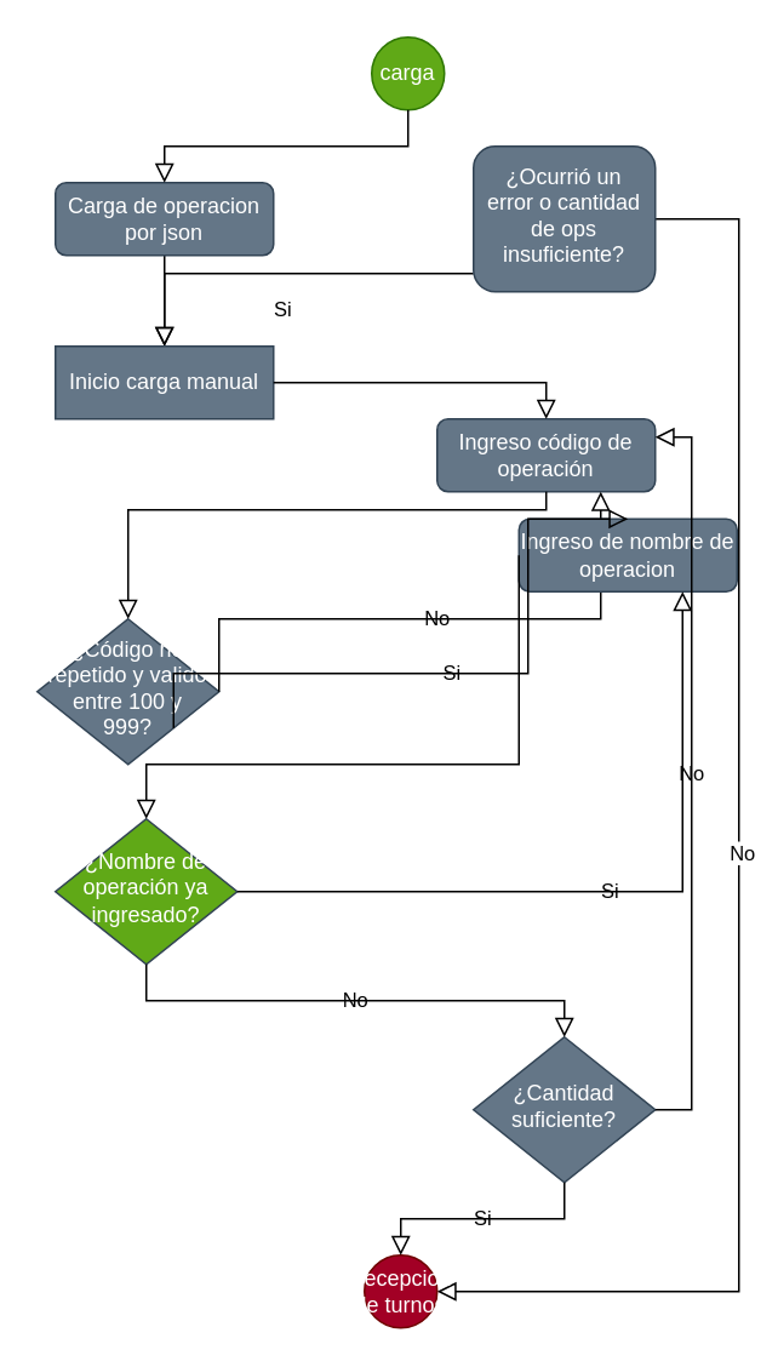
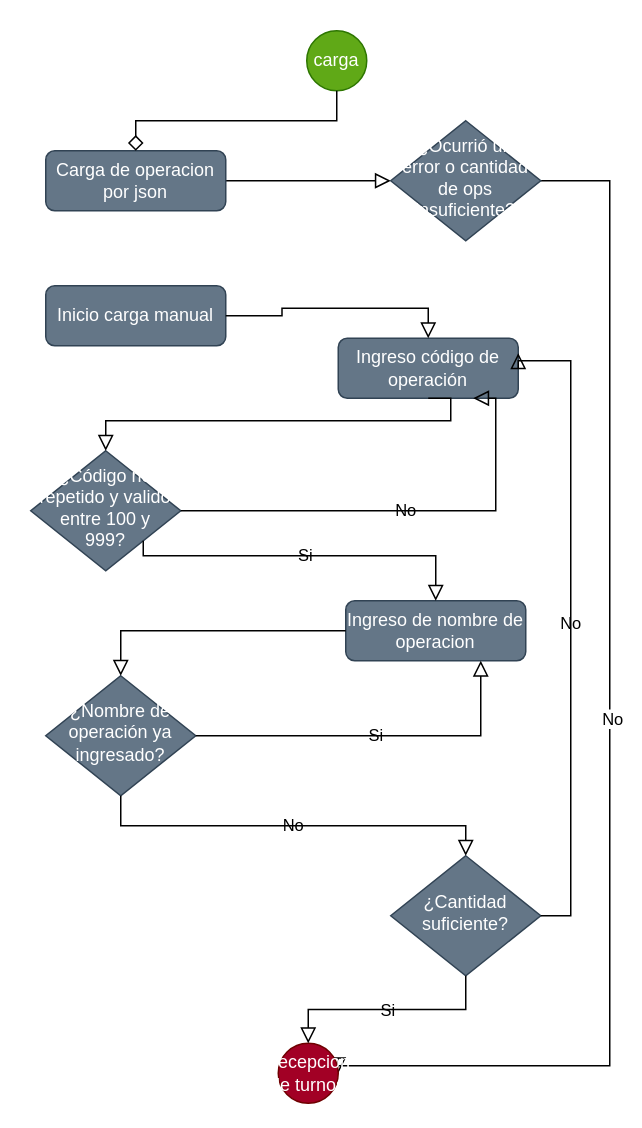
  <mxCell id="0" />
  <mxCell id="1" parent="0" />
- <mxCell id="2" value="" style="rounded=0;html=1;jettySize=auto;orthogonalLoop=1;fontSize=11;endArrow=block;endFill=0;endSize=8;strokeWidth=1;shadow=0;labelBackgroundColor=none;edgeStyle=orthogonalEdgeStyle;" parent="1" source="3" target="10" edge="1"><mxGeometry relative="1" as="geometry" /></mxCell>
+ <mxCell id="2" value="" style="rounded=0;html=1;jettySize=auto;orthogonalLoop=1;fontSize=11;endArrow=block;endFill=0;endSize=8;strokeWidth=1;shadow=0;labelBackgroundColor=none;edgeStyle=orthogonalEdgeStyle;" parent="1" source="3" target="7" edge="1"><mxGeometry relative="1" as="geometry" /></mxCell>
  <mxCell id="3" value="Carga de operacion por json" style="rounded=1;whiteSpace=wrap;html=1;fontSize=12;glass=0;strokeWidth=1;shadow=0;fillColor=#647687;strokeColor=#314354;fontColor=#ffffff;" parent="1" vertex="1"><mxGeometry x="30" y="100" width="120" height="40" as="geometry" /></mxCell>
- <mxCell id="4" value="Si" style="rounded=0;html=1;jettySize=auto;orthogonalLoop=1;fontSize=11;endArrow=block;endFill=0;endSize=8;strokeWidth=1;shadow=0;labelBackgroundColor=none;edgeStyle=orthogonalEdgeStyle;entryX=0.5;entryY=0;entryDx=0;entryDy=0;" parent="1" source="7" target="10" edge="1"><mxGeometry y="20" relative="1" as="geometry"><mxPoint as="offset" /><mxPoint x="224" y="310" as="targetPoint" /><Array as="points"><mxPoint x="90" y="150" /></Array></mxGeometry></mxCell>
  <mxCell id="5" value="" style="edgeStyle=orthogonalEdgeStyle;rounded=0;html=1;jettySize=auto;orthogonalLoop=1;fontSize=11;endArrow=block;endFill=0;endSize=8;strokeWidth=1;shadow=0;labelBackgroundColor=none;entryX=1;entryY=0.5;entryDx=0;entryDy=0;exitX=1;exitY=0.5;exitDx=0;exitDy=0;" parent="1" source="7" target="9" edge="1"><mxGeometry y="10" relative="1" as="geometry"><mxPoint as="offset" /><mxPoint x="406" y="120" as="sourcePoint" /><mxPoint x="290" y="900" as="targetPoint" /><Array as="points"><mxPoint x="406" y="120" /><mxPoint x="406" y="710" /></Array></mxGeometry></mxCell>
  <mxCell id="6" value="No" style="edgeLabel;html=1;align=center;verticalAlign=middle;resizable=0;points=[];" vertex="1" connectable="0" parent="5"><mxGeometry x="-0.018" y="1" relative="1" as="geometry"><mxPoint as="offset" /></mxGeometry></mxCell>
- <mxCell id="7" value="&lt;font style=&quot;font-size: 12px;&quot;&gt;¿Ocurrió un error o cantidad de ops insuficiente?&lt;/font&gt;" style="whiteSpace=wrap;html=1;shadow=0;fontFamily=Helvetica;fontSize=12;align=center;strokeWidth=1;spacing=6;spacingTop=-4;fillColor=#647687;strokeColor=#314354;fontColor=#ffffff;rounded=1;" parent="1" vertex="1"><mxGeometry x="260" y="80" width="100" height="80" as="geometry" /></mxCell>
+ <mxCell id="7" value="&lt;font style=&quot;font-size: 12px;&quot;&gt;¿Ocurrió un error o cantidad de ops insuficiente?&lt;/font&gt;" style="rhombus;whiteSpace=wrap;html=1;shadow=0;fontFamily=Helvetica;fontSize=12;align=center;strokeWidth=1;spacing=6;spacingTop=-4;fillColor=#647687;strokeColor=#314354;fontColor=#ffffff;" parent="1" vertex="1"><mxGeometry x="260" y="80" width="100" height="80" as="geometry" /></mxCell>
  <mxCell id="8" value="carga" style="ellipse;whiteSpace=wrap;html=1;aspect=fixed;fillColor=#60a917;fontColor=#ffffff;strokeColor=#2D7600;" vertex="1" parent="1"><mxGeometry x="204" y="20" width="40" height="40" as="geometry" /></mxCell>
- <mxCell id="9" value="Recepcion de turnos" style="ellipse;whiteSpace=wrap;html=1;aspect=fixed;fillColor=#a20025;fontColor=#ffffff;strokeColor=#6F0000;" vertex="1" parent="1"><mxGeometry x="200" y="690" width="40" height="40" as="geometry" /></mxCell>
- <mxCell id="10" value="Inicio carga manual" style="whiteSpace=wrap;html=1;fontSize=12;glass=0;strokeWidth=1;shadow=0;fillColor=#647687;strokeColor=#314354;fontColor=#ffffff;rounded=0;" vertex="1" parent="1"><mxGeometry x="30" y="190" width="120" height="40" as="geometry" /></mxCell>
- <mxCell id="11" value="Ingreso código de operación" style="rounded=1;whiteSpace=wrap;html=1;fontSize=12;glass=0;strokeWidth=1;shadow=0;fillColor=#647687;strokeColor=#314354;fontColor=#ffffff;" vertex="1" parent="1"><mxGeometry x="240" y="230" width="120" height="40" as="geometry" /></mxCell>
+ <mxCell id="9" value="Recepcion de turnos" style="ellipse;whiteSpace=wrap;html=1;aspect=fixed;fillColor=#a20025;fontColor=#ffffff;strokeColor=#6F0000;" vertex="1" parent="1"><mxGeometry x="185" y="695" width="40" height="40" as="geometry" /></mxCell>
+ <mxCell id="10" value="Inicio carga manual" style="rounded=1;whiteSpace=wrap;html=1;fontSize=12;glass=0;strokeWidth=1;shadow=0;fillColor=#647687;strokeColor=#314354;fontColor=#ffffff;" vertex="1" parent="1"><mxGeometry x="30" y="190" width="120" height="40" as="geometry" /></mxCell>
+ <mxCell id="11" value="Ingreso código de operación" style="rounded=1;whiteSpace=wrap;html=1;fontSize=12;glass=0;strokeWidth=1;shadow=0;fillColor=#647687;strokeColor=#314354;fontColor=#ffffff;" vertex="1" parent="1"><mxGeometry x="225" y="225" width="120" height="40" as="geometry" /></mxCell>
  <mxCell id="12" value="" style="rounded=0;html=1;jettySize=auto;orthogonalLoop=1;fontSize=11;endArrow=block;endFill=0;endSize=8;strokeWidth=1;shadow=0;labelBackgroundColor=none;edgeStyle=orthogonalEdgeStyle;exitX=1;exitY=0.5;exitDx=0;exitDy=0;entryX=0.5;entryY=0;entryDx=0;entryDy=0;" edge="1" parent="1" source="10" target="11"><mxGeometry relative="1" as="geometry"><mxPoint x="234" y="140" as="sourcePoint" /><mxPoint x="234" y="170" as="targetPoint" /></mxGeometry></mxCell>
- <mxCell id="13" value="&lt;font style=&quot;font-size: 12px;&quot;&gt;¿Código no repetido y valido entre 100 y 999?&lt;/font&gt;" style="rhombus;whiteSpace=wrap;html=1;shadow=0;fontFamily=Helvetica;fontSize=12;align=center;strokeWidth=1;spacing=6;spacingTop=-4;fillColor=#647687;strokeColor=#314354;fontColor=#ffffff;" vertex="1" parent="1"><mxGeometry x="20" y="340" width="100" height="80" as="geometry" /></mxCell>
+ <mxCell id="13" value="&lt;font style=&quot;font-size: 12px;&quot;&gt;¿Código no repetido y valido entre 100 y 999?&lt;/font&gt;" style="rhombus;whiteSpace=wrap;html=1;shadow=0;fontFamily=Helvetica;fontSize=12;align=center;strokeWidth=1;spacing=6;spacingTop=-4;fillColor=#647687;strokeColor=#314354;fontColor=#ffffff;" vertex="1" parent="1"><mxGeometry x="20" y="300" width="100" height="80" as="geometry" /></mxCell>
  <mxCell id="14" value="" style="rounded=0;html=1;jettySize=auto;orthogonalLoop=1;fontSize=11;endArrow=block;endFill=0;endSize=8;strokeWidth=1;shadow=0;labelBackgroundColor=none;edgeStyle=orthogonalEdgeStyle;exitX=0.5;exitY=1;exitDx=0;exitDy=0;entryX=0.5;entryY=0;entryDx=0;entryDy=0;" edge="1" parent="1" source="11" target="13"><mxGeometry relative="1" as="geometry"><mxPoint x="234" y="330" as="sourcePoint" /><mxPoint x="234" y="370" as="targetPoint" /><Array as="points"><mxPoint x="300" y="280" /><mxPoint x="70" y="280" /></Array></mxGeometry></mxCell>
- <mxCell id="15" value="" style="rounded=0;html=1;jettySize=auto;orthogonalLoop=1;fontSize=11;endArrow=block;endFill=0;endSize=8;strokeWidth=1;shadow=0;labelBackgroundColor=none;edgeStyle=orthogonalEdgeStyle;exitX=0.5;exitY=1;exitDx=0;exitDy=0;entryX=0.5;entryY=0;entryDx=0;entryDy=0;" edge="1" parent="1" source="8" target="3"><mxGeometry relative="1" as="geometry"><mxPoint x="234" y="330" as="sourcePoint" /><mxPoint x="234" y="370" as="targetPoint" /></mxGeometry></mxCell>
+ <mxCell id="15" value="" style="rounded=0;html=1;jettySize=auto;orthogonalLoop=1;fontSize=11;endArrow=diamond;endFill=0;endSize=8;strokeWidth=1;shadow=0;labelBackgroundColor=none;edgeStyle=orthogonalEdgeStyle;exitX=0.5;exitY=1;exitDx=0;exitDy=0;entryX=0.5;entryY=0;entryDx=0;entryDy=0;" edge="1" parent="1" source="8" target="3"><mxGeometry relative="1" as="geometry"><mxPoint x="234" y="330" as="sourcePoint" /><mxPoint x="234" y="370" as="targetPoint" /></mxGeometry></mxCell>
  <mxCell id="16" value="No" style="rounded=0;html=1;jettySize=auto;orthogonalLoop=1;fontSize=11;endArrow=block;endFill=0;endSize=8;strokeWidth=1;shadow=0;labelBackgroundColor=none;edgeStyle=orthogonalEdgeStyle;exitX=1;exitY=0.5;exitDx=0;exitDy=0;entryX=0.75;entryY=1;entryDx=0;entryDy=0;" edge="1" parent="1" source="13" target="11"><mxGeometry relative="1" as="geometry"><mxPoint x="130" y="470" as="sourcePoint" /><mxPoint x="180" y="270" as="targetPoint" /><Array as="points"><mxPoint x="330" y="340" /></Array></mxGeometry></mxCell>
- <mxCell id="17" value="Ingreso de nombre de operacion" style="rounded=1;whiteSpace=wrap;html=1;fontSize=12;glass=0;strokeWidth=1;shadow=0;fillColor=#647687;strokeColor=#314354;fontColor=#ffffff;" vertex="1" parent="1"><mxGeometry x="285" y="285" width="120" height="40" as="geometry" /></mxCell>
- <mxCell id="18" value="¿Nombre de operación ya ingresado?" style="rhombus;whiteSpace=wrap;html=1;shadow=0;fontFamily=Helvetica;fontSize=12;align=center;strokeWidth=1;spacing=6;spacingTop=-4;fillColor=#60a917;strokeColor=#314354;fontColor=#ffffff;" vertex="1" parent="1"><mxGeometry x="30" y="450" width="100" height="80" as="geometry" /></mxCell>
+ <mxCell id="17" value="Ingreso de nombre de operacion" style="rounded=1;whiteSpace=wrap;html=1;fontSize=12;glass=0;strokeWidth=1;shadow=0;fillColor=#647687;strokeColor=#314354;fontColor=#ffffff;" vertex="1" parent="1"><mxGeometry x="230" y="400" width="120" height="40" as="geometry" /></mxCell>
+ <mxCell id="18" value="¿Nombre de operación ya ingresado?" style="rhombus;whiteSpace=wrap;html=1;shadow=0;fontFamily=Helvetica;fontSize=12;align=center;strokeWidth=1;spacing=6;spacingTop=-4;fillColor=#647687;strokeColor=#314354;fontColor=#ffffff;" vertex="1" parent="1"><mxGeometry x="30" y="450" width="100" height="80" as="geometry" /></mxCell>
  <mxCell id="19" value="" style="rounded=0;html=1;jettySize=auto;orthogonalLoop=1;fontSize=11;endArrow=block;endFill=0;endSize=8;strokeWidth=1;shadow=0;labelBackgroundColor=none;edgeStyle=orthogonalEdgeStyle;exitX=0;exitY=0.5;exitDx=0;exitDy=0;entryX=0.5;entryY=0;entryDx=0;entryDy=0;" edge="1" parent="1" source="17" target="18"><mxGeometry relative="1" as="geometry"><mxPoint x="243.51" y="610" as="sourcePoint" /><mxPoint x="243.51" y="650" as="targetPoint" /><Array as="points"><mxPoint x="80" y="420" /></Array></mxGeometry></mxCell>
  <mxCell id="20" value="Si" style="rounded=0;html=1;jettySize=auto;orthogonalLoop=1;fontSize=11;endArrow=block;endFill=0;endSize=8;strokeWidth=1;shadow=0;labelBackgroundColor=none;edgeStyle=orthogonalEdgeStyle;exitX=1;exitY=1;exitDx=0;exitDy=0;entryX=0.5;entryY=0;entryDx=0;entryDy=0;" edge="1" parent="1" source="13" target="17"><mxGeometry relative="1" as="geometry"><mxPoint x="-65" y="530" as="sourcePoint" /><mxPoint x="140" y="560" as="targetPoint" /><Array as="points"><mxPoint x="95" y="370" /><mxPoint x="290" y="370" /></Array></mxGeometry></mxCell>
  <mxCell id="21" value="Si" style="rounded=0;html=1;jettySize=auto;orthogonalLoop=1;fontSize=11;endArrow=block;endFill=0;endSize=8;strokeWidth=1;shadow=0;labelBackgroundColor=none;edgeStyle=orthogonalEdgeStyle;exitX=1;exitY=0.5;exitDx=0;exitDy=0;entryX=0.75;entryY=1;entryDx=0;entryDy=0;" edge="1" parent="1" source="18" target="17"><mxGeometry relative="1" as="geometry"><mxPoint x="234" y="610" as="sourcePoint" /><mxPoint x="234" y="650" as="targetPoint" /></mxGeometry></mxCell>
  <mxCell id="22" value="¿Cantidad suficiente?" style="rhombus;whiteSpace=wrap;html=1;shadow=0;fontFamily=Helvetica;fontSize=12;align=center;strokeWidth=1;spacing=6;spacingTop=-4;fillColor=#647687;strokeColor=#314354;fontColor=#ffffff;" vertex="1" parent="1"><mxGeometry x="260" y="570" width="100" height="80" as="geometry" /></mxCell>
  <mxCell id="23" value="No" style="rounded=0;html=1;jettySize=auto;orthogonalLoop=1;fontSize=11;endArrow=block;endFill=0;endSize=8;strokeWidth=1;shadow=0;labelBackgroundColor=none;edgeStyle=orthogonalEdgeStyle;exitX=0.5;exitY=1;exitDx=0;exitDy=0;entryX=0.5;entryY=0;entryDx=0;entryDy=0;" edge="1" parent="1" source="18" target="22"><mxGeometry relative="1" as="geometry"><mxPoint x="234" y="610" as="sourcePoint" /><mxPoint x="234" y="650" as="targetPoint" /></mxGeometry></mxCell>
  <mxCell id="24" value="No" style="rounded=0;html=1;jettySize=auto;orthogonalLoop=1;fontSize=11;endArrow=block;endFill=0;endSize=8;strokeWidth=1;shadow=0;labelBackgroundColor=none;edgeStyle=orthogonalEdgeStyle;exitX=1;exitY=0.5;exitDx=0;exitDy=0;entryX=1;entryY=0.25;entryDx=0;entryDy=0;" edge="1" parent="1" source="22" target="11"><mxGeometry relative="1" as="geometry"><mxPoint x="250" y="805" as="sourcePoint" /><mxPoint x="260" y="385" as="targetPoint" /><Array as="points"><mxPoint x="380" y="610" /><mxPoint x="380" y="240" /></Array></mxGeometry></mxCell>
  <mxCell id="25" value="Si" style="rounded=0;html=1;jettySize=auto;orthogonalLoop=1;fontSize=11;endArrow=block;endFill=0;endSize=8;strokeWidth=1;shadow=0;labelBackgroundColor=none;edgeStyle=orthogonalEdgeStyle;exitX=0.5;exitY=1;exitDx=0;exitDy=0;entryX=0.5;entryY=0;entryDx=0;entryDy=0;" edge="1" parent="1" source="22" target="9"><mxGeometry relative="1" as="geometry"><mxPoint x="234" y="730" as="sourcePoint" /><mxPoint x="234" y="790" as="targetPoint" /></mxGeometry></mxCell>
